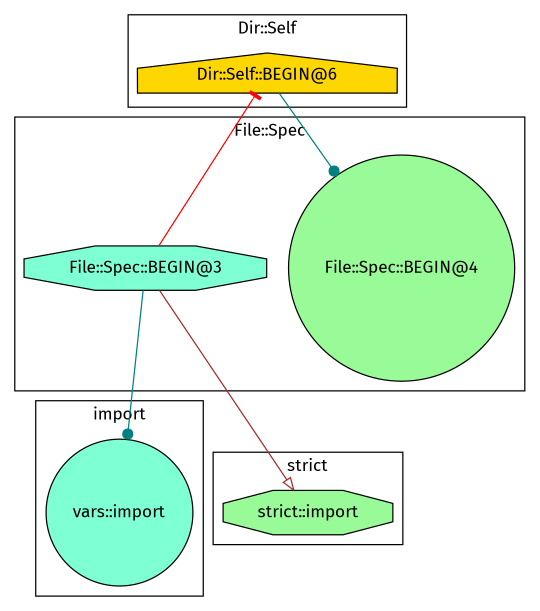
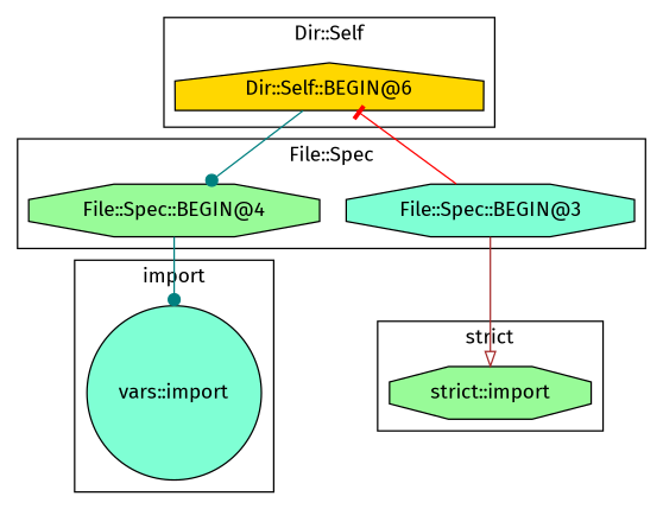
  digraph {
    fontname="Fira Sans"
    node [fillcolor=aquamarine fontname="Fira Sans" shape=circle style=filled]
    edge [arrowhead=dot color=teal fontname="Fira Sans"]
    "vars::import"
    "Dir::Self::BEGIN@6" [fillcolor=gold shape=house]
    "strict::import" [fillcolor=palegreen shape=octagon]
-   "File::Spec::BEGIN@4" [fillcolor=palegreen]
+   "File::Spec::BEGIN@4" [fillcolor=palegreen shape=octagon]
    "File::Spec::BEGIN@3" [shape=octagon]
    subgraph cluster_1 {
      label=import
      "vars::import"
    }
    subgraph cluster_2 {
      label="Dir::Self"
      "Dir::Self::BEGIN@6"
    }
    subgraph cluster_3 {
      label="strict"
      "strict::import"
    }
    subgraph cluster_4 {
      label="File::Spec"
      "File::Spec::BEGIN@4"
      "File::Spec::BEGIN@3"
    }
    "Dir::Self::BEGIN@6" -> "File::Spec::BEGIN@4"
-   "File::Spec::BEGIN@3" -> "vars::import"
+   "File::Spec::BEGIN@4" -> "vars::import"
    "File::Spec::BEGIN@3" -> "Dir::Self::BEGIN@6" [arrowhead=tee color=red]
    "File::Spec::BEGIN@3" -> "strict::import" [arrowhead=onormal color=brown]
  }
